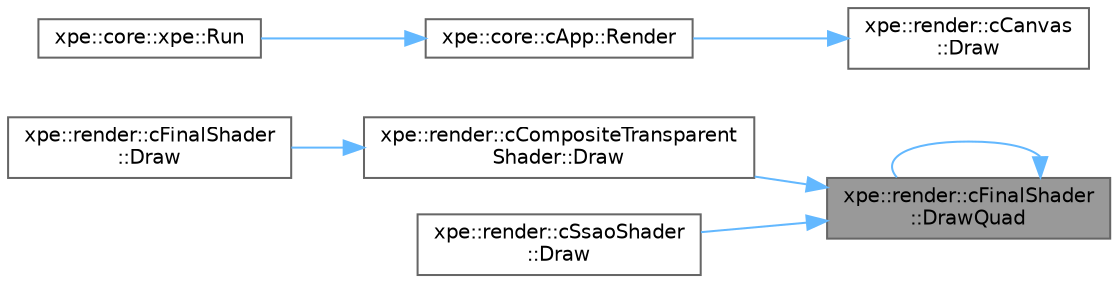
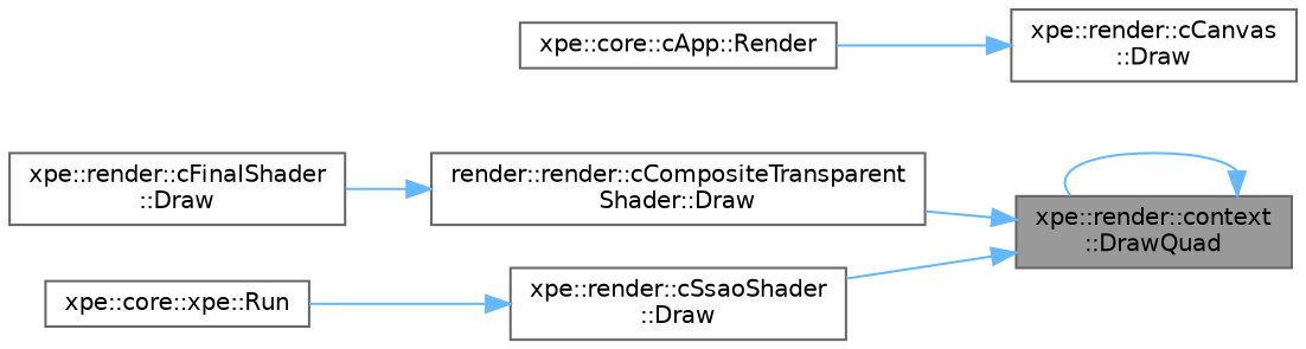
  digraph {
    rankdir=RL
    node [color=grey40 fillcolor=white fontname=Helvetica fontsize=10 shape=box style=filled]
    edge [color=steelblue1 dir=back fontname=Helvetica fontsize=10 labelfontname=Helvetica labelfontsize=10 style=solid]
-   n1 [color=gray40 fillcolor=grey60 fontcolor=black height=0.2 label="xpe::render::cFinalShader\l::DrawQuad" width=0.4]
-   n2 [height=0.2 label="xpe::render::cCompositeTransparent\lShader::Draw" width=0.4]
+   n1 [color=gray40 fillcolor=grey60 fontcolor=black height=0.2 label="xpe::render::context\l::DrawQuad" width=0.4]
+   n2 [height=0.2 label="render::render::cCompositeTransparent\lShader::Draw" width=0.4]
    n3 [height=0.2 label="xpe::render::cSsaoShader\l::Draw" width=0.4]
    n4 [height=0.2 label="xpe::render::cCanvas\l::Draw" width=0.4]
    n5 [height=0.2 label="xpe::core::cApp::Render" width=0.4]
    n6 [height=0.2 label="xpe::render::cFinalShader\l::Draw" width=0.4]
    n7 [height=0.2 label="xpe::core::xpe::Run" width=0.4]
    n1 -> n1
    n1 -> n2
    n1 -> n3
    n2 -> n6
    n4 -> n5
-   n5 -> n7
+   n3 -> n7
  }
